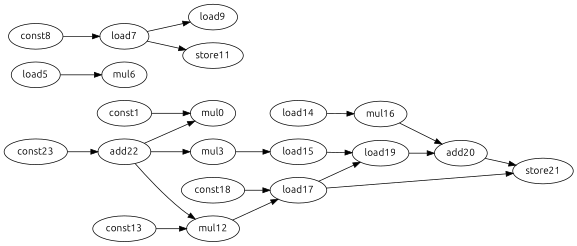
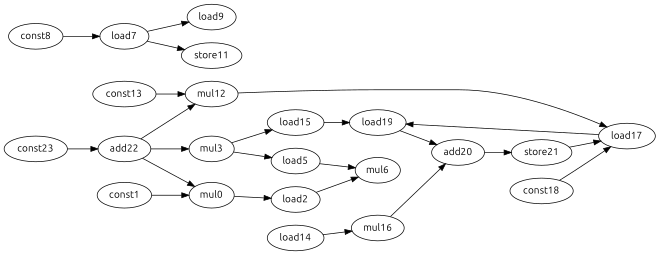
  digraph {
    fontname=Ubuntu
    rankdir=LR
    node [fontname=Ubuntu opcode=load]
    edge [fontname=Ubuntu operand=0]
    mul0 [opcode=mul]
+   load2
    mul6 [opcode=mul]
    const1 [opcode=const]
    mul3 [opcode=mul]
    load5
    load15
    load19
    load7
    load9
    store11 [opcode=store]
    const8 [opcode=const]
    mul12 [opcode=mul]
    load17
    mul16 [opcode=mul]
    load14
    const13 [opcode=const]
    add20 [opcode=add]
    store21 [opcode=store]
    const18 [opcode=const]
    add22 [opcode=add]
    const23 [opcode=const]
+   mul0 -> load2
+   load2 -> mul6 [operand=1]
    const1 -> mul0
+   mul3 -> load5
    mul3 -> load15
    load5 -> mul6
    load15 -> load19
    load19 -> add20
    load7 -> load9
    load7 -> store11 [operand=1]
    const8 -> load7
    mul12 -> load17
    load17 -> load19
-   load17 -> store21 [operand=1]
+   store21 -> load17 [operand=1]
    mul16 -> add20 [operand=1]
    load14 -> mul16 [operand=1]
    const13 -> mul12
    add20 -> store21
    const18 -> load17
    add22 -> mul0 [operand=1]
    add22 -> mul3 [operand=1]
    add22 -> mul12 [operand=1]
    const23 -> add22
  }
